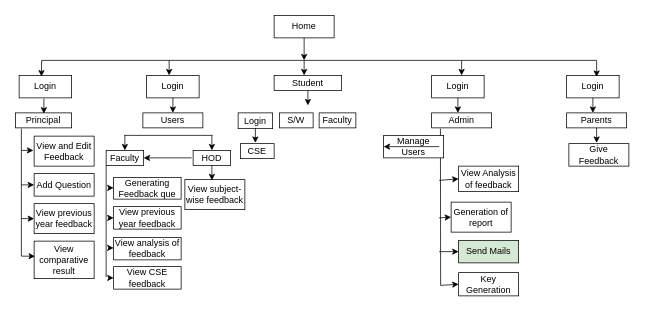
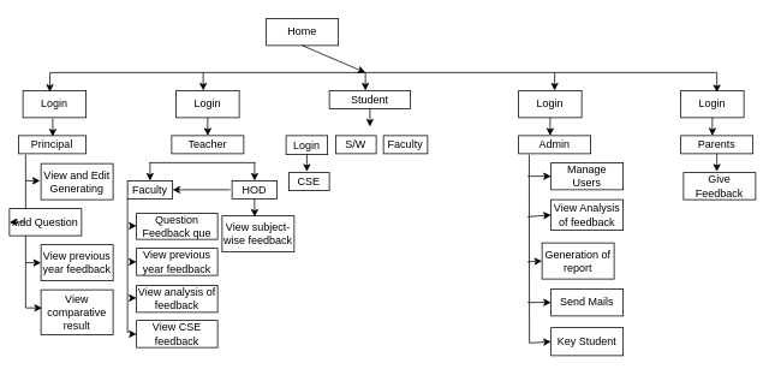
  <mxCell id="0" />
  <mxCell id="1" parent="0" />
- <mxCell id="2" value="Home" style="rounded=0;whiteSpace=wrap;html=1;" vertex="1" parent="1"><mxGeometry x="365" y="20" width="80" height="30" as="geometry" /></mxCell>
+ <mxCell id="2" value="Home" style="rounded=0;whiteSpace=wrap;html=1;" vertex="1" parent="1"><mxGeometry x="295" y="20" width="80" height="30" as="geometry" /></mxCell>
  <mxCell id="3" value="" style="endArrow=none;html=1;rounded=0;" edge="1" parent="1"><mxGeometry width="50" height="50" relative="1" as="geometry"><mxPoint x="55" y="80" as="sourcePoint" /><mxPoint x="795" y="80" as="targetPoint" /></mxGeometry></mxCell>
  <mxCell id="4" value="" style="endArrow=classic;html=1;rounded=0;exitX=0.5;exitY=1;exitDx=0;exitDy=0;" edge="1" parent="1" source="2"><mxGeometry width="50" height="50" relative="1" as="geometry"><mxPoint x="405" y="230" as="sourcePoint" /><mxPoint x="405" y="80" as="targetPoint" /></mxGeometry></mxCell>
  <mxCell id="5" value="Login" style="rounded=0;whiteSpace=wrap;html=1;" vertex="1" parent="1"><mxGeometry x="25" y="100" width="70" height="30" as="geometry" /></mxCell>
  <mxCell id="6" value="Login" style="rounded=0;whiteSpace=wrap;html=1;" vertex="1" parent="1"><mxGeometry x="317" y="150" width="46" height="21" as="geometry" /></mxCell>
  <mxCell id="7" value="Login" style="rounded=0;whiteSpace=wrap;html=1;" vertex="1" parent="1"><mxGeometry x="575" y="100" width="70" height="30" as="geometry" /></mxCell>
  <mxCell id="8" value="Login" style="rounded=0;whiteSpace=wrap;html=1;" vertex="1" parent="1"><mxGeometry x="755" y="100" width="70" height="30" as="geometry" /></mxCell>
  <mxCell id="9" value="Login" style="rounded=0;whiteSpace=wrap;html=1;" vertex="1" parent="1"><mxGeometry x="195" y="100" width="70" height="30" as="geometry" /></mxCell>
  <mxCell id="10" value="" style="endArrow=none;html=1;rounded=0;" edge="1" parent="1"><mxGeometry width="50" height="50" relative="1" as="geometry"><mxPoint x="28" y="171" as="sourcePoint" /><mxPoint x="28" y="341" as="targetPoint" /></mxGeometry></mxCell>
  <mxCell id="11" value="Parents" style="rounded=0;whiteSpace=wrap;html=1;" vertex="1" parent="1"><mxGeometry x="755" y="150" width="80" height="20" as="geometry" /></mxCell>
  <mxCell id="12" value="Admin" style="rounded=0;whiteSpace=wrap;html=1;" vertex="1" parent="1"><mxGeometry x="575" y="150" width="80" height="20" as="geometry" /></mxCell>
  <mxCell id="13" value="Student" style="rounded=0;whiteSpace=wrap;html=1;" vertex="1" parent="1"><mxGeometry x="365" y="100" width="90" height="20" as="geometry" /></mxCell>
- <mxCell id="14" value="Users" style="rounded=0;whiteSpace=wrap;html=1;" vertex="1" parent="1"><mxGeometry x="190" y="150" width="80" height="20" as="geometry" /></mxCell>
+ <mxCell id="14" value="Teacher" style="rounded=0;whiteSpace=wrap;html=1;" vertex="1" parent="1"><mxGeometry x="190" y="150" width="80" height="20" as="geometry" /></mxCell>
  <mxCell id="15" value="Principal" style="rounded=0;whiteSpace=wrap;html=1;" vertex="1" parent="1"><mxGeometry x="20" y="150" width="75" height="20" as="geometry" /></mxCell>
- <mxCell id="16" value="View and Edit Feedback" style="rounded=0;whiteSpace=wrap;html=1;" vertex="1" parent="1"><mxGeometry x="45" y="181" width="80" height="40" as="geometry" /></mxCell>
- <mxCell id="17" value="Add Question" style="rounded=0;whiteSpace=wrap;html=1;" vertex="1" parent="1"><mxGeometry x="45" y="231" width="80" height="30" as="geometry" /></mxCell>
+ <mxCell id="16" value="View and Edit Generating" style="rounded=0;whiteSpace=wrap;html=1;" vertex="1" parent="1"><mxGeometry x="45" y="181" width="80" height="40" as="geometry" /></mxCell>
+ <mxCell id="17" value="Add Question" style="rounded=0;whiteSpace=wrap;html=1;" vertex="1" parent="1"><mxGeometry x="10" y="231" width="80" height="30" as="geometry" /></mxCell>
  <mxCell id="18" value="View previous year feedback" style="rounded=0;whiteSpace=wrap;html=1;" vertex="1" parent="1"><mxGeometry x="45" y="271" width="80" height="40" as="geometry" /></mxCell>
  <mxCell id="19" value="View comparative result" style="rounded=0;whiteSpace=wrap;html=1;" vertex="1" parent="1"><mxGeometry x="45" y="321" width="80" height="50" as="geometry" /></mxCell>
  <mxCell id="20" value="" style="endArrow=classic;html=1;rounded=0;entryX=-0.012;entryY=0.502;entryDx=0;entryDy=0;entryPerimeter=0;" edge="1" parent="1"><mxGeometry width="50" height="50" relative="1" as="geometry"><mxPoint x="28" y="200" as="sourcePoint" /><mxPoint x="44.04" y="200.08" as="targetPoint" /></mxGeometry></mxCell>
  <mxCell id="21" value="" style="endArrow=classic;html=1;rounded=0;entryX=0.5;entryY=0;entryDx=0;entryDy=0;" edge="1" parent="1" target="27"><mxGeometry width="50" height="50" relative="1" as="geometry"><mxPoint x="166" y="180" as="sourcePoint" /><mxPoint x="386" y="250" as="targetPoint" /></mxGeometry></mxCell>
  <mxCell id="22" value="" style="endArrow=classic;html=1;rounded=0;entryX=0.5;entryY=0;entryDx=0;entryDy=0;" edge="1" parent="1" target="26"><mxGeometry width="50" height="50" relative="1" as="geometry"><mxPoint x="282" y="180" as="sourcePoint" /><mxPoint x="365" y="240" as="targetPoint" /></mxGeometry></mxCell>
  <mxCell id="23" value="" style="endArrow=classic;html=1;rounded=0;entryX=0;entryY=0.5;entryDx=0;entryDy=0;" edge="1" parent="1" target="17"><mxGeometry width="50" height="50" relative="1" as="geometry"><mxPoint x="28" y="246" as="sourcePoint" /><mxPoint x="195" y="261" as="targetPoint" /></mxGeometry></mxCell>
  <mxCell id="24" value="" style="endArrow=classic;html=1;rounded=0;" edge="1" parent="1" target="18"><mxGeometry width="50" height="50" relative="1" as="geometry"><mxPoint x="28" y="291" as="sourcePoint" /><mxPoint x="155" y="251" as="targetPoint" /></mxGeometry></mxCell>
  <mxCell id="25" value="" style="endArrow=classic;html=1;rounded=0;entryX=-0.023;entryY=0.404;entryDx=0;entryDy=0;entryPerimeter=0;" edge="1" parent="1"><mxGeometry width="50" height="50" relative="1" as="geometry"><mxPoint x="28" y="341" as="sourcePoint" /><mxPoint x="46.16" y="341.2" as="targetPoint" /></mxGeometry></mxCell>
  <mxCell id="26" value="HOD" style="rounded=0;whiteSpace=wrap;html=1;" vertex="1" parent="1"><mxGeometry x="257" y="200" width="50" height="20" as="geometry" /></mxCell>
  <mxCell id="27" value="Faculty" style="rounded=0;whiteSpace=wrap;html=1;" vertex="1" parent="1"><mxGeometry x="141" y="200" width="50" height="20" as="geometry" /></mxCell>
  <mxCell id="28" value="" style="endArrow=none;html=1;rounded=0;" edge="1" parent="1"><mxGeometry width="50" height="50" relative="1" as="geometry"><mxPoint x="165" y="180" as="sourcePoint" /><mxPoint x="283" y="180" as="targetPoint" /></mxGeometry></mxCell>
  <mxCell id="29" value="Faculty" style="rounded=0;whiteSpace=wrap;html=1;" vertex="1" parent="1"><mxGeometry x="425" y="150" width="49" height="20" as="geometry" /></mxCell>
  <mxCell id="30" value="S/W" style="rounded=0;whiteSpace=wrap;html=1;" vertex="1" parent="1"><mxGeometry x="372" y="150" width="45" height="20" as="geometry" /></mxCell>
  <mxCell id="31" value="CSE" style="rounded=0;whiteSpace=wrap;html=1;" vertex="1" parent="1"><mxGeometry x="320" y="191" width="45" height="20" as="geometry" /></mxCell>
- <mxCell id="32" value="Generating Feedback que" style="rounded=0;whiteSpace=wrap;html=1;" vertex="1" parent="1"><mxGeometry x="151" y="236" width="90" height="29" as="geometry" /></mxCell>
+ <mxCell id="32" value="Question Feedback que" style="rounded=0;whiteSpace=wrap;html=1;" vertex="1" parent="1"><mxGeometry x="151" y="236" width="90" height="29" as="geometry" /></mxCell>
  <mxCell id="33" value="View analysis of feedback" style="rounded=0;whiteSpace=wrap;html=1;" vertex="1" parent="1"><mxGeometry x="151" y="316" width="90" height="30" as="geometry" /></mxCell>
  <mxCell id="34" value="View previous year feedback" style="rounded=0;whiteSpace=wrap;html=1;" vertex="1" parent="1"><mxGeometry x="151" y="275" width="90" height="30" as="geometry" /></mxCell>
  <mxCell id="35" value="View CSE feedback" style="rounded=0;whiteSpace=wrap;html=1;" vertex="1" parent="1"><mxGeometry x="151" y="355" width="90" height="30" as="geometry" /></mxCell>
  <mxCell id="36" value="" style="endArrow=none;html=1;rounded=0;startSize=15;endSize=12;" edge="1" parent="1"><mxGeometry width="50" height="50" relative="1" as="geometry"><mxPoint x="141" y="220" as="sourcePoint" /><mxPoint x="141" y="369" as="targetPoint" /></mxGeometry></mxCell>
  <mxCell id="37" value="" style="endArrow=classic;html=1;rounded=0;entryX=1;entryY=0.5;entryDx=0;entryDy=0;" edge="1" parent="1" target="27"><mxGeometry width="50" height="50" relative="1" as="geometry"><mxPoint x="255" y="210" as="sourcePoint" /><mxPoint x="436" y="250" as="targetPoint" /></mxGeometry></mxCell>
  <mxCell id="38" value="View subject-wise feedback" style="rounded=0;whiteSpace=wrap;html=1;" vertex="1" parent="1"><mxGeometry x="246" y="239" width="80" height="40" as="geometry" /></mxCell>
  <mxCell id="39" value="" style="endArrow=none;html=1;rounded=0;entryX=0.147;entryY=1.301;entryDx=0;entryDy=0;entryPerimeter=0;" edge="1" parent="1"><mxGeometry width="50" height="50" relative="1" as="geometry"><mxPoint x="587" y="380" as="sourcePoint" /><mxPoint x="586.76" y="171.02" as="targetPoint" /></mxGeometry></mxCell>
  <mxCell id="40" value="Give Feedback" style="rounded=0;whiteSpace=wrap;html=1;" vertex="1" parent="1"><mxGeometry x="758" y="191" width="80" height="30" as="geometry" /></mxCell>
- <mxCell id="41" value="Send Mails" style="rounded=0;whiteSpace=wrap;html=1;fillColor=#d5e8d4;" vertex="1" parent="1"><mxGeometry x="611" y="320" width="80" height="30" as="geometry" /></mxCell>
+ <mxCell id="41" value="Send Mails" style="rounded=0;whiteSpace=wrap;html=1;" vertex="1" parent="1"><mxGeometry x="611" y="320" width="80" height="30" as="geometry" /></mxCell>
  <mxCell id="42" value="Generation of report" style="rounded=0;whiteSpace=wrap;html=1;" vertex="1" parent="1"><mxGeometry x="601" y="269" width="80" height="40" as="geometry" /></mxCell>
  <mxCell id="43" value="View Analysis of feedback" style="rounded=0;whiteSpace=wrap;html=1;" vertex="1" parent="1"><mxGeometry x="611" y="221" width="80" height="34" as="geometry" /></mxCell>
- <mxCell id="44" value="Manage Users" style="rounded=0;whiteSpace=wrap;html=1;" vertex="1" parent="1"><mxGeometry x="511" y="180" width="80" height="30" as="geometry" /></mxCell>
- <mxCell id="45" value="Key Generation" style="rounded=0;whiteSpace=wrap;html=1;" vertex="1" parent="1"><mxGeometry x="611" y="363" width="80" height="31" as="geometry" /></mxCell>
+ <mxCell id="44" value="Manage Users" style="rounded=0;whiteSpace=wrap;html=1;" vertex="1" parent="1"><mxGeometry x="611" y="180" width="80" height="30" as="geometry" /></mxCell>
+ <mxCell id="45" value="Key Student" style="rounded=0;whiteSpace=wrap;html=1;" vertex="1" parent="1"><mxGeometry x="611" y="363" width="80" height="31" as="geometry" /></mxCell>
  <mxCell id="46" value="" style="endArrow=classic;html=1;rounded=0;entryX=0.425;entryY=0.05;entryDx=0;entryDy=0;entryPerimeter=0;" edge="1" parent="1" target="5"><mxGeometry width="50" height="50" relative="1" as="geometry"><mxPoint x="55" y="80" as="sourcePoint" /><mxPoint x="405" y="140" as="targetPoint" /></mxGeometry></mxCell>
  <mxCell id="47" value="" style="endArrow=classic;html=1;rounded=0;" edge="1" parent="1"><mxGeometry width="50" height="50" relative="1" as="geometry"><mxPoint x="225" y="80" as="sourcePoint" /><mxPoint x="225" y="100" as="targetPoint" /></mxGeometry></mxCell>
  <mxCell id="48" value="" style="endArrow=classic;html=1;rounded=0;" edge="1" parent="1"><mxGeometry width="50" height="50" relative="1" as="geometry"><mxPoint x="405" y="80" as="sourcePoint" /><mxPoint x="405" y="100" as="targetPoint" /></mxGeometry></mxCell>
  <mxCell id="49" value="" style="endArrow=classic;html=1;rounded=0;" edge="1" parent="1"><mxGeometry width="50" height="50" relative="1" as="geometry"><mxPoint x="615" y="80" as="sourcePoint" /><mxPoint x="615" y="100" as="targetPoint" /></mxGeometry></mxCell>
  <mxCell id="50" value="" style="endArrow=classic;html=1;rounded=0;" edge="1" parent="1"><mxGeometry width="50" height="50" relative="1" as="geometry"><mxPoint x="795" y="80" as="sourcePoint" /><mxPoint x="795" y="102" as="targetPoint" /></mxGeometry></mxCell>
  <mxCell id="51" value="" style="endArrow=classic;html=1;rounded=0;exitX=0.5;exitY=1;exitDx=0;exitDy=0;endSize=6;" edge="1" parent="1" source="8"><mxGeometry width="50" height="50" relative="1" as="geometry"><mxPoint x="1210" y="250" as="sourcePoint" /><mxPoint x="790" y="150" as="targetPoint" /></mxGeometry></mxCell>
  <mxCell id="52" value="" style="endArrow=classic;html=1;rounded=0;endSize=6;exitX=0.5;exitY=1;exitDx=0;exitDy=0;" edge="1" parent="1" source="11"><mxGeometry width="50" height="50" relative="1" as="geometry"><mxPoint x="795" y="170" as="sourcePoint" /><mxPoint x="795" y="190" as="targetPoint" /></mxGeometry></mxCell>
  <mxCell id="53" value="" style="endArrow=classic;html=1;rounded=0;endSize=6;entryX=0;entryY=0.5;entryDx=0;entryDy=0;" edge="1" parent="1" target="45"><mxGeometry width="50" height="50" relative="1" as="geometry"><mxPoint x="587" y="380" as="sourcePoint" /><mxPoint x="597" y="380" as="targetPoint" /></mxGeometry></mxCell>
  <mxCell id="54" value="" style="endArrow=classic;html=1;rounded=0;endSize=6;entryX=0;entryY=0.5;entryDx=0;entryDy=0;" edge="1" parent="1" target="41"><mxGeometry width="50" height="50" relative="1" as="geometry"><mxPoint x="585" y="335" as="sourcePoint" /><mxPoint x="595" y="335" as="targetPoint" /></mxGeometry></mxCell>
  <mxCell id="55" value="" style="endArrow=classic;html=1;rounded=0;endSize=6;entryX=0;entryY=0.5;entryDx=0;entryDy=0;" edge="1" parent="1" target="42"><mxGeometry width="50" height="50" relative="1" as="geometry"><mxPoint x="585" y="290" as="sourcePoint" /><mxPoint x="605" y="290" as="targetPoint" /></mxGeometry></mxCell>
  <mxCell id="56" value="" style="endArrow=classic;html=1;rounded=0;endSize=6;entryX=0;entryY=0.5;entryDx=0;entryDy=0;" edge="1" parent="1" target="43"><mxGeometry width="50" height="50" relative="1" as="geometry"><mxPoint x="585" y="240" as="sourcePoint" /><mxPoint x="565" y="240" as="targetPoint" /></mxGeometry></mxCell>
  <mxCell id="57" value="" style="endArrow=classic;html=1;rounded=0;endSize=6;entryX=0;entryY=0.5;entryDx=0;entryDy=0;" edge="1" parent="1" target="44"><mxGeometry width="50" height="50" relative="1" as="geometry"><mxPoint x="585" y="195" as="sourcePoint" /><mxPoint x="565" y="240" as="targetPoint" /></mxGeometry></mxCell>
  <mxCell id="58" value="" style="endArrow=classic;html=1;rounded=0;endSize=6;exitX=0.5;exitY=1;exitDx=0;exitDy=0;entryX=0.5;entryY=0;entryDx=0;entryDy=0;" edge="1" parent="1" source="9" target="14"><mxGeometry width="50" height="50" relative="1" as="geometry"><mxPoint x="395" y="330" as="sourcePoint" /><mxPoint x="445" y="280" as="targetPoint" /></mxGeometry></mxCell>
  <mxCell id="59" value="" style="endArrow=classic;html=1;rounded=0;endSize=6;exitX=0.5;exitY=1;exitDx=0;exitDy=0;entryX=0.5;entryY=0;entryDx=0;entryDy=0;" edge="1" parent="1"><mxGeometry width="50" height="50" relative="1" as="geometry"><mxPoint x="58" y="131" as="sourcePoint" /><mxPoint x="58" y="151" as="targetPoint" /></mxGeometry></mxCell>
  <mxCell id="60" value="" style="endArrow=classic;html=1;rounded=0;endSize=6;exitX=0.5;exitY=1;exitDx=0;exitDy=0;entryX=0.5;entryY=0;entryDx=0;entryDy=0;" edge="1" parent="1"><mxGeometry width="50" height="50" relative="1" as="geometry"><mxPoint x="340" y="170" as="sourcePoint" /><mxPoint x="340" y="190" as="targetPoint" /></mxGeometry></mxCell>
  <mxCell id="61" value="" style="endArrow=classic;html=1;rounded=0;endSize=6;exitX=0.5;exitY=1;exitDx=0;exitDy=0;entryX=0.5;entryY=0;entryDx=0;entryDy=0;" edge="1" parent="1"><mxGeometry width="50" height="50" relative="1" as="geometry"><mxPoint x="410" y="120" as="sourcePoint" /><mxPoint x="410" y="140" as="targetPoint" /></mxGeometry></mxCell>
  <mxCell id="62" value="" style="endArrow=classic;html=1;rounded=0;endSize=6;exitX=0.5;exitY=1;exitDx=0;exitDy=0;entryX=0.5;entryY=0;entryDx=0;entryDy=0;" edge="1" parent="1"><mxGeometry width="50" height="50" relative="1" as="geometry"><mxPoint x="610" y="130" as="sourcePoint" /><mxPoint x="610" y="150" as="targetPoint" /></mxGeometry></mxCell>
  <mxCell id="63" value="" style="endArrow=classic;html=1;rounded=0;endSize=6;exitX=0.5;exitY=1;exitDx=0;exitDy=0;entryX=0.5;entryY=0;entryDx=0;entryDy=0;" edge="1" parent="1"><mxGeometry width="50" height="50" relative="1" as="geometry"><mxPoint x="282" y="220" as="sourcePoint" /><mxPoint x="282" y="240" as="targetPoint" /></mxGeometry></mxCell>
  <mxCell id="64" value="" style="endArrow=classic;html=1;rounded=0;endSize=6;entryX=0;entryY=0.5;entryDx=0;entryDy=0;" edge="1" parent="1" target="35"><mxGeometry width="50" height="50" relative="1" as="geometry"><mxPoint x="145" y="370" as="sourcePoint" /><mxPoint x="153" y="232" as="targetPoint" /></mxGeometry></mxCell>
  <mxCell id="65" value="" style="endArrow=classic;html=1;rounded=0;endSize=6;entryX=0;entryY=0.5;entryDx=0;entryDy=0;" edge="1" parent="1"><mxGeometry width="50" height="50" relative="1" as="geometry"><mxPoint x="145" y="330" as="sourcePoint" /><mxPoint x="151" y="330" as="targetPoint" /></mxGeometry></mxCell>
  <mxCell id="66" value="" style="endArrow=classic;html=1;rounded=0;endSize=6;entryX=0;entryY=0.5;entryDx=0;entryDy=0;" edge="1" parent="1"><mxGeometry width="50" height="50" relative="1" as="geometry"><mxPoint x="145" y="290" as="sourcePoint" /><mxPoint x="151" y="290" as="targetPoint" /></mxGeometry></mxCell>
  <mxCell id="67" value="" style="endArrow=classic;html=1;rounded=0;endSize=6;entryX=0;entryY=0.5;entryDx=0;entryDy=0;" edge="1" parent="1"><mxGeometry width="50" height="50" relative="1" as="geometry"><mxPoint x="145" y="250" as="sourcePoint" /><mxPoint x="151" y="250" as="targetPoint" /></mxGeometry></mxCell>
